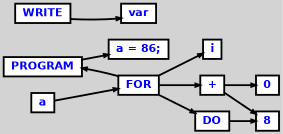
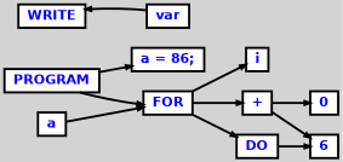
  digraph {
    bgcolor=lightgrey
    ordering=out
    rankdir=LR
    ranksep=.4
    node [color=black fillcolor=white fixedsize=false fontcolor=blue fontname="Helvetica-bold" fontsize=12 shape=box style="filled, solid, bold"]
    edge [arrowsize=.5 color=black style=bold]
    n1 [height=.25 label=PROGRAM width=.25]
    n2 [height=.25 label="a = 86;" width=.25]
    n3 [height=.25 label=FOR width=.25]
    n4 [height=.25 label=i width=.25]
    n5 [height=.25 label="+" width=.25]
    n6 [height=.25 label=DO width=.25]
    n7 [height=.25 label=0 width=.25]
-   n8 [height=.25 label=8 width=.25]
+   n8 [height=.25 label=6 width=.25]
    n9 [height=.25 label=a width=.25]
    n10 [height=.25 label=WRITE width=.25]
    n11 [height=.25 label=var width=.25]
    n1 -> n2
-   n3 -> n1
+   n1 -> n3
    n3 -> n4
    n3 -> n5
    n3 -> n6
    n5 -> n7
    n5 -> n8
    n6 -> n8
    n9 -> n3
-   n10 -> n11
+   n11 -> n10
  }
